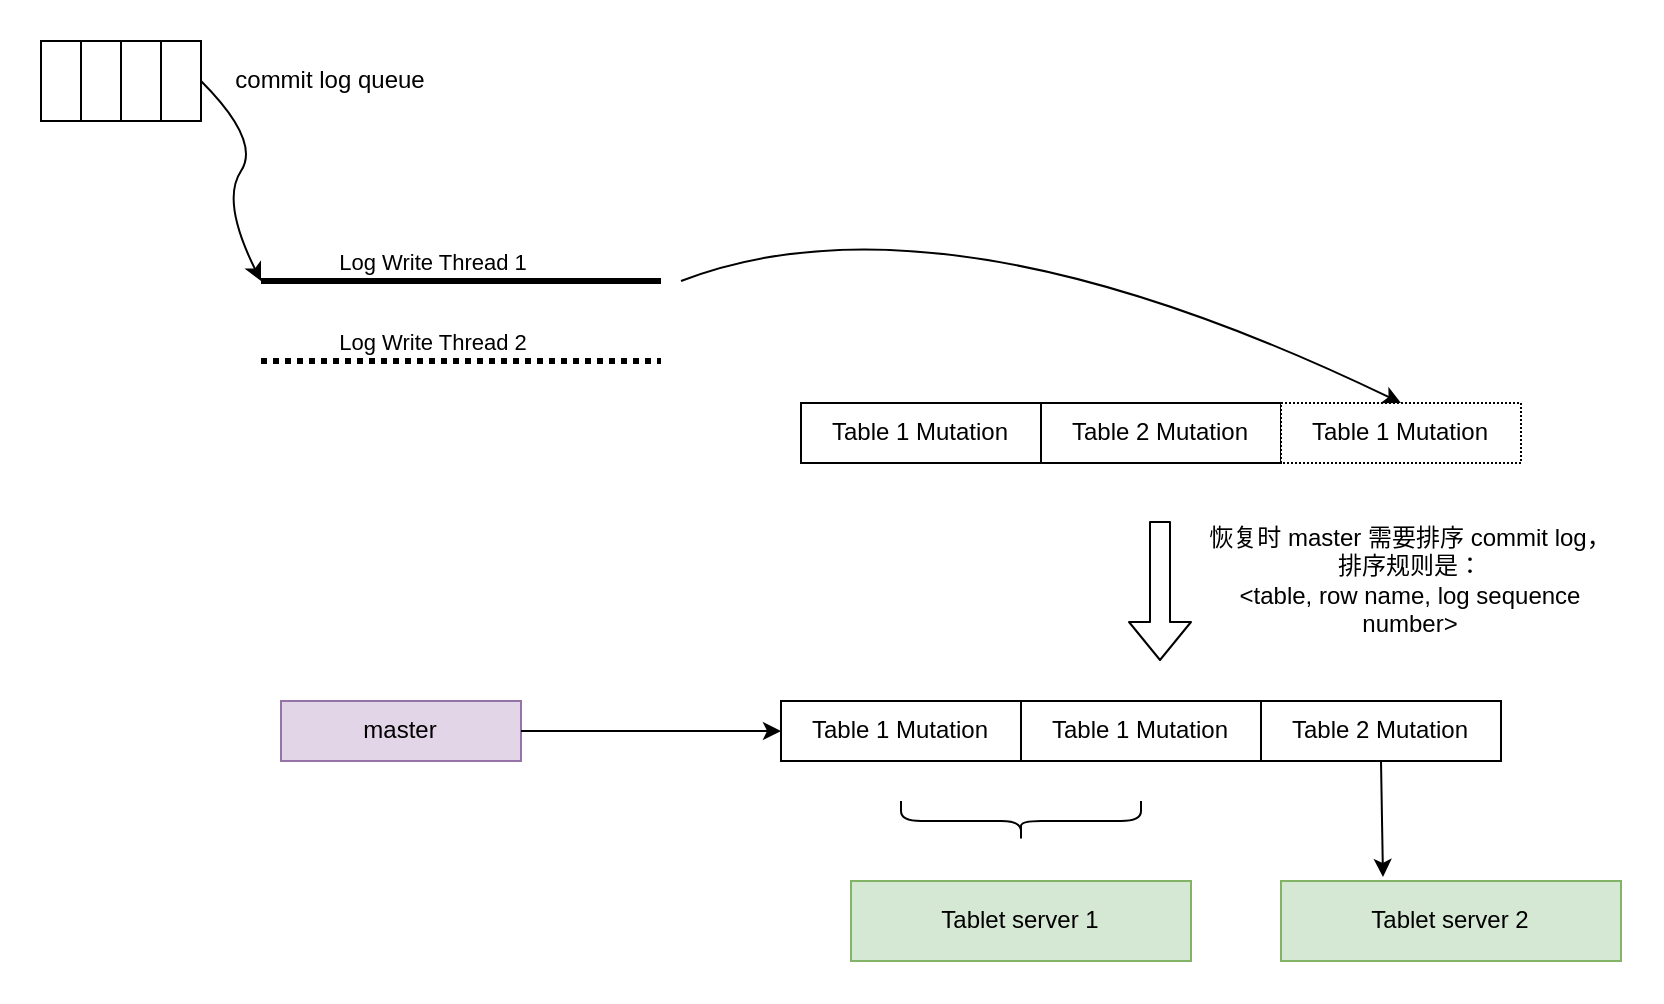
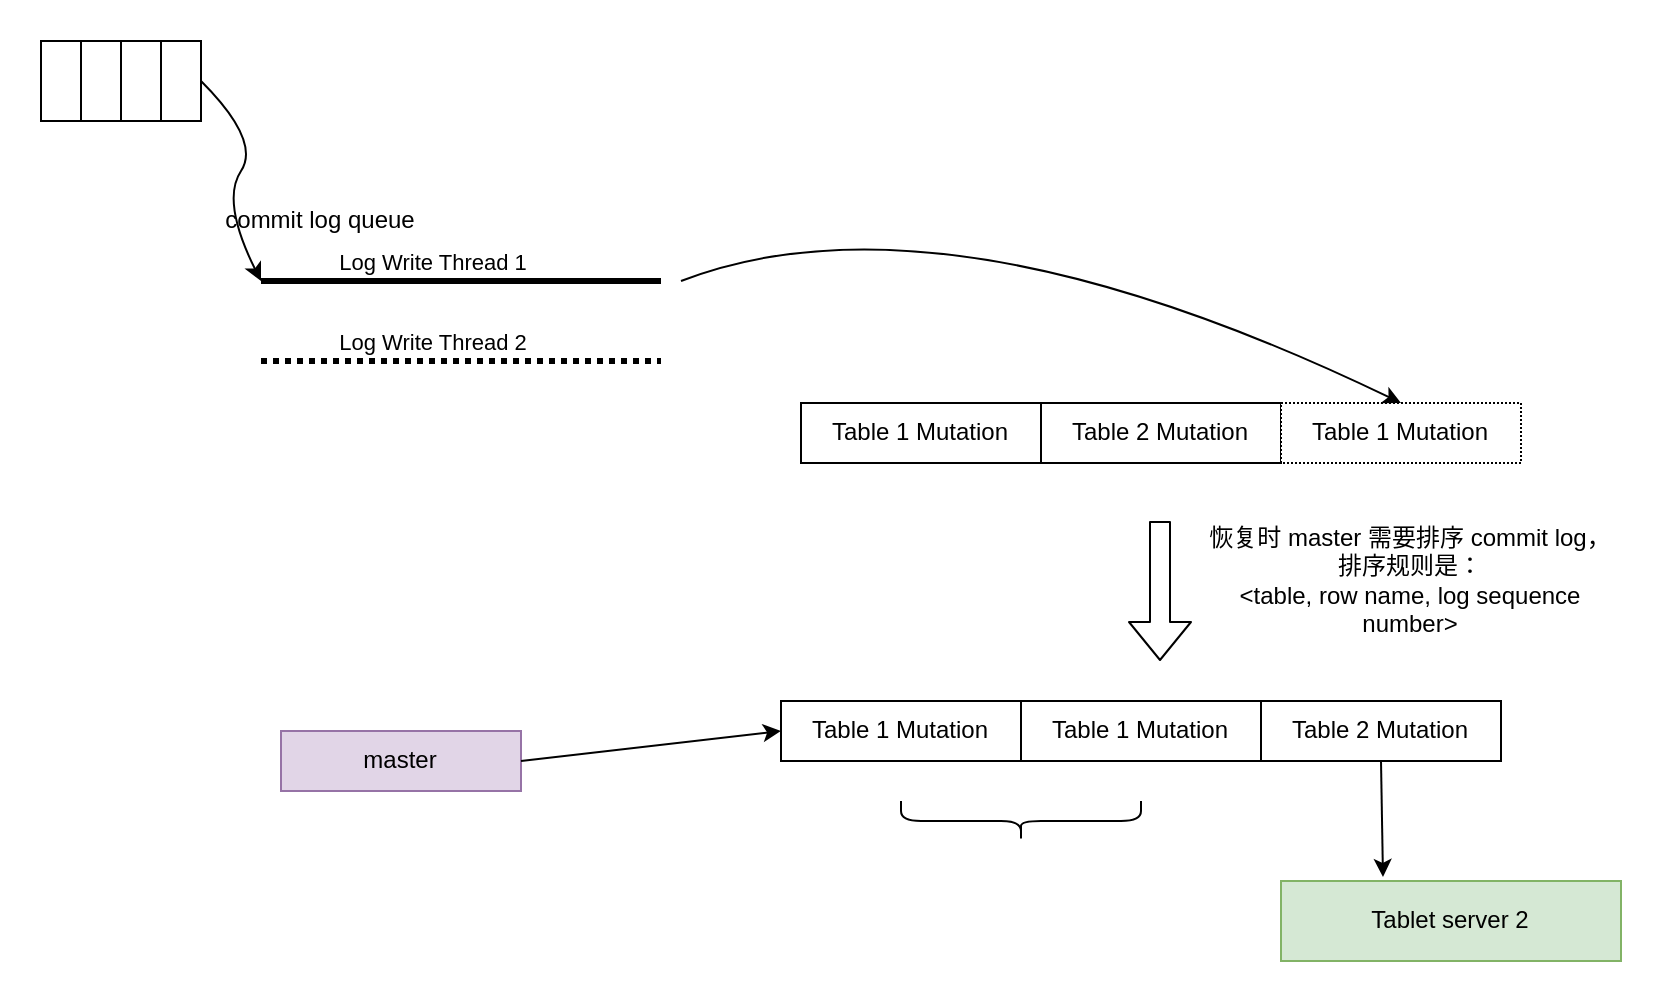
  <mxCell id="0" />
  <mxCell id="1" parent="0" />
  <mxCell id="2" value="" style="rounded=0;whiteSpace=wrap;html=1;" vertex="1" parent="1"><mxGeometry x="20" y="20" width="20" height="40" as="geometry" /></mxCell>
  <mxCell id="3" value="" style="rounded=0;whiteSpace=wrap;html=1;" vertex="1" parent="1"><mxGeometry x="40" y="20" width="20" height="40" as="geometry" /></mxCell>
  <mxCell id="4" value="" style="rounded=0;whiteSpace=wrap;html=1;" vertex="1" parent="1"><mxGeometry x="60" y="20" width="20" height="40" as="geometry" /></mxCell>
  <mxCell id="5" value="" style="rounded=0;whiteSpace=wrap;html=1;" vertex="1" parent="1"><mxGeometry x="80" y="20" width="20" height="40" as="geometry" /></mxCell>
- <mxCell id="6" value="commit log queue" style="text;html=1;strokeColor=none;fillColor=none;align=center;verticalAlign=middle;whiteSpace=wrap;rounded=0;" vertex="1" parent="1"><mxGeometry x="110" y="30" width="110" height="20" as="geometry" /></mxCell>
+ <mxCell id="6" value="commit log queue" style="text;html=1;strokeColor=none;fillColor=none;align=center;verticalAlign=middle;whiteSpace=wrap;rounded=0;" vertex="1" parent="1"><mxGeometry x="105" y="100" width="110" height="20" as="geometry" /></mxCell>
  <mxCell id="7" value="" style="endArrow=none;html=1;strokeWidth=3;" edge="1" parent="1"><mxGeometry width="50" height="50" relative="1" as="geometry"><mxPoint x="130" y="140" as="sourcePoint" /><mxPoint x="330" y="140" as="targetPoint" /></mxGeometry></mxCell>
  <mxCell id="8" value="Log Write Thread 1" style="edgeLabel;html=1;align=center;verticalAlign=middle;resizable=0;points=[];" vertex="1" connectable="0" parent="7"><mxGeometry x="-0.15" y="2" relative="1" as="geometry"><mxPoint y="-8" as="offset" /></mxGeometry></mxCell>
  <mxCell id="9" value="" style="curved=1;endArrow=classic;html=1;strokeWidth=1;exitX=1;exitY=0.5;exitDx=0;exitDy=0;" edge="1" parent="1" source="5"><mxGeometry width="50" height="50" relative="1" as="geometry"><mxPoint x="240" y="220" as="sourcePoint" /><mxPoint x="130" y="140" as="targetPoint" /><Array as="points"><mxPoint x="130" y="70" /><mxPoint x="110" y="100" /></Array></mxGeometry></mxCell>
  <mxCell id="10" value="" style="endArrow=none;html=1;strokeWidth=3;dashed=1;dashPattern=1 1;" edge="1" parent="1"><mxGeometry width="50" height="50" relative="1" as="geometry"><mxPoint x="130" y="180" as="sourcePoint" /><mxPoint x="330" y="180" as="targetPoint" /></mxGeometry></mxCell>
  <mxCell id="11" value="Log Write Thread 2" style="edgeLabel;html=1;align=center;verticalAlign=middle;resizable=0;points=[];" vertex="1" connectable="0" parent="10"><mxGeometry x="-0.15" y="2" relative="1" as="geometry"><mxPoint y="-8" as="offset" /></mxGeometry></mxCell>
  <mxCell id="12" value="Table 1 Mutation" style="rounded=0;whiteSpace=wrap;html=1;" vertex="1" parent="1"><mxGeometry x="400" y="201" width="120" height="30" as="geometry" /></mxCell>
  <mxCell id="13" value="Table 2 Mutation" style="rounded=0;whiteSpace=wrap;html=1;" vertex="1" parent="1"><mxGeometry x="520" y="201" width="120" height="30" as="geometry" /></mxCell>
  <mxCell id="14" value="Table 1 Mutation" style="rounded=0;whiteSpace=wrap;html=1;dashed=1;dashPattern=1 1;" vertex="1" parent="1"><mxGeometry x="640" y="201" width="120" height="30" as="geometry" /></mxCell>
  <mxCell id="15" value="" style="curved=1;endArrow=classic;html=1;strokeWidth=1;entryX=0.5;entryY=0;entryDx=0;entryDy=0;" edge="1" parent="1" target="14"><mxGeometry width="50" height="50" relative="1" as="geometry"><mxPoint x="340" y="140" as="sourcePoint" /><mxPoint x="510" y="170" as="targetPoint" /><Array as="points"><mxPoint x="470" y="90" /></Array></mxGeometry></mxCell>
  <mxCell id="16" value="" style="shape=flexArrow;endArrow=classic;html=1;strokeWidth=1;" edge="1" parent="1"><mxGeometry width="50" height="50" relative="1" as="geometry"><mxPoint x="579.5" y="260" as="sourcePoint" /><mxPoint x="579.5" y="330" as="targetPoint" /></mxGeometry></mxCell>
  <mxCell id="17" value="恢复时 master 需要排序 commit log，排序规则是：&lt;br&gt;&amp;lt;table, row name, log sequence number&amp;gt;" style="text;html=1;strokeColor=none;fillColor=none;align=center;verticalAlign=middle;whiteSpace=wrap;rounded=0;dashed=1;dashPattern=1 1;" vertex="1" parent="1"><mxGeometry x="600" y="280" width="210" height="20" as="geometry" /></mxCell>
  <mxCell id="18" value="Table 1 Mutation" style="rounded=0;whiteSpace=wrap;html=1;" vertex="1" parent="1"><mxGeometry x="390" y="350" width="120" height="30" as="geometry" /></mxCell>
  <mxCell id="19" value="Table 1 Mutation" style="rounded=0;whiteSpace=wrap;html=1;" vertex="1" parent="1"><mxGeometry x="510" y="350" width="120" height="30" as="geometry" /></mxCell>
  <mxCell id="20" value="Table 2 Mutation" style="rounded=0;whiteSpace=wrap;html=1;" vertex="1" parent="1"><mxGeometry x="630" y="350" width="120" height="30" as="geometry" /></mxCell>
- <mxCell id="21" value="master" style="rounded=0;whiteSpace=wrap;html=1;fillColor=#e1d5e7;strokeColor=#9673a6;" vertex="1" parent="1"><mxGeometry x="140" y="350" width="120" height="30" as="geometry" /></mxCell>
+ <mxCell id="21" value="master" style="rounded=0;whiteSpace=wrap;html=1;fillColor=#e1d5e7;strokeColor=#9673a6;" vertex="1" parent="1"><mxGeometry x="140" y="365" width="120" height="30" as="geometry" /></mxCell>
  <mxCell id="22" value="" style="endArrow=classic;html=1;strokeWidth=1;exitX=1;exitY=0.5;exitDx=0;exitDy=0;entryX=0;entryY=0.5;entryDx=0;entryDy=0;" edge="1" parent="1" source="21" target="18"><mxGeometry width="50" height="50" relative="1" as="geometry"><mxPoint x="320" y="460" as="sourcePoint" /><mxPoint x="380" y="380" as="targetPoint" /></mxGeometry></mxCell>
- <mxCell id="23" value="Tablet server 1" style="rounded=0;whiteSpace=wrap;html=1;fillColor=#d5e8d4;strokeColor=#82b366;" vertex="1" parent="1"><mxGeometry x="425" y="440" width="170" height="40" as="geometry" /></mxCell>
  <mxCell id="24" value="Tablet server 2" style="rounded=0;whiteSpace=wrap;html=1;fillColor=#d5e8d4;strokeColor=#82b366;" vertex="1" parent="1"><mxGeometry x="640" y="440" width="170" height="40" as="geometry" /></mxCell>
  <mxCell id="25" value="" style="shape=curlyBracket;whiteSpace=wrap;html=1;rounded=1;direction=north;" vertex="1" parent="1"><mxGeometry x="450" y="400" width="120" height="20" as="geometry" /></mxCell>
  <mxCell id="26" value="" style="endArrow=classic;html=1;strokeWidth=1;exitX=0.5;exitY=1;exitDx=0;exitDy=0;entryX=0.3;entryY=-0.05;entryDx=0;entryDy=0;entryPerimeter=0;" edge="1" parent="1" source="20" target="24"><mxGeometry width="50" height="50" relative="1" as="geometry"><mxPoint x="350" y="410" as="sourcePoint" /><mxPoint x="400" y="360" as="targetPoint" /></mxGeometry></mxCell>
